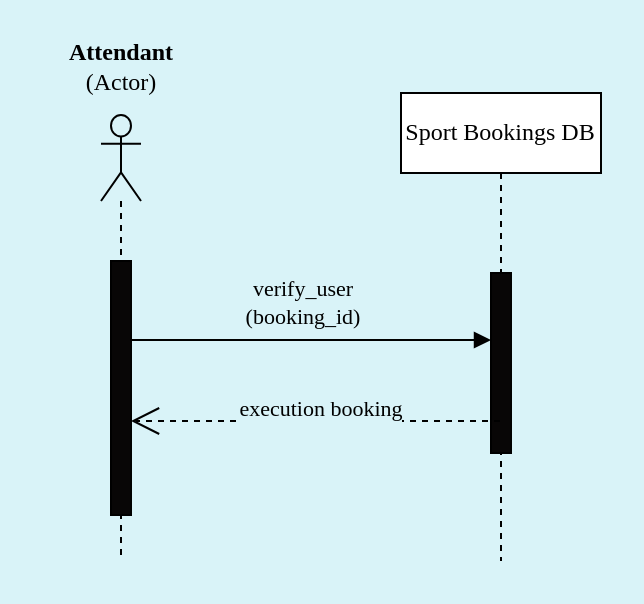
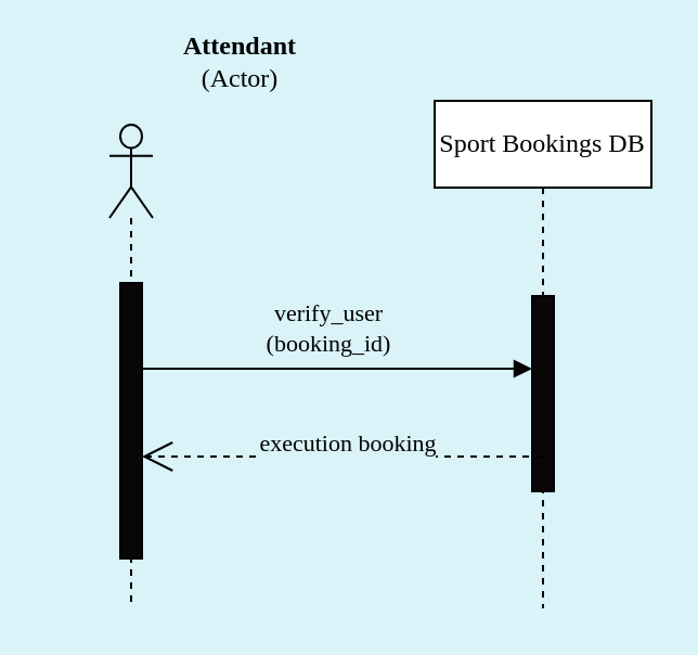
  <mxCell id="0" />
  <mxCell id="1" parent="0" />
  <mxCell id="2" value="" style="shape=umlLifeline;perimeter=lifelinePerimeter;whiteSpace=wrap;html=1;container=1;dropTarget=0;collapsible=0;recursiveResize=0;outlineConnect=0;portConstraint=eastwest;newEdgeStyle={&quot;curved&quot;:0,&quot;rounded&quot;:0};participant=umlActor;fillColor=none;size=43;" parent="1" vertex="1"><mxGeometry x="50" y="57" width="20" height="223" as="geometry" /></mxCell>
  <mxCell id="3" value="" style="html=1;points=[[0,0,0,0,5],[0,1,0,0,-5],[1,0,0,0,5],[1,1,0,0,-5]];perimeter=orthogonalPerimeter;outlineConnect=0;targetShapes=umlLifeline;portConstraint=eastwest;newEdgeStyle={&quot;curved&quot;:0,&quot;rounded&quot;:0};fillColor=#080606;strokeColor=#000000;" parent="2" vertex="1"><mxGeometry x="5" y="73" width="10" height="127" as="geometry" /></mxCell>
- <mxCell id="4" value="Attendant&lt;br&gt;&lt;span style=&quot;font-weight: normal;&quot;&gt;(Actor)&lt;/span&gt;" style="text;align=center;fontStyle=1;verticalAlign=middle;spacingLeft=3;spacingRight=3;strokeColor=none;rotatable=0;points=[[0,0.5],[1,0.5]];portConstraint=eastwest;html=1;fontFamily=Poppins;fontSource=https%3A%2F%2Ffonts.googleapis.com%2Fcss%3Ffamily%3DPoppins;" parent="1" vertex="1"><mxGeometry x="20" y="20" width="80" height="26" as="geometry" /></mxCell>
+ <mxCell id="4" value="Attendant&lt;br&gt;&lt;span style=&quot;font-weight: normal;&quot;&gt;(Actor)&lt;/span&gt;" style="text;align=center;fontStyle=1;verticalAlign=middle;spacingLeft=3;spacingRight=3;strokeColor=none;rotatable=0;points=[[0,0.5],[1,0.5]];portConstraint=eastwest;html=1;fontFamily=Poppins;fontSource=https%3A%2F%2Ffonts.googleapis.com%2Fcss%3Ffamily%3DPoppins;" parent="1" vertex="1"><mxGeometry x="70" y="15" width="80" height="26" as="geometry" /></mxCell>
  <mxCell id="5" value="" style="html=1;verticalAlign=bottom;endArrow=block;curved=0;rounded=0;" parent="1" target="8" edge="1"><mxGeometry x="-0.001" relative="1" as="geometry"><mxPoint x="65" y="169.5" as="sourcePoint" /><mxPoint x="305" y="169.5" as="targetPoint" /><mxPoint as="offset" /></mxGeometry></mxCell>
  <mxCell id="6" value="verify_user&lt;br&gt;(booking_id)" style="edgeLabel;html=1;align=center;verticalAlign=middle;resizable=0;points=[];fontFamily=Poppins;fontSource=https%3A%2F%2Ffonts.googleapis.com%2Fcss%3Ffamily%3DPoppins;labelBackgroundColor=#D9F3F8;" parent="5" vertex="1" connectable="0"><mxGeometry x="-0.037" y="-2" relative="1" as="geometry"><mxPoint x="-2" y="-21" as="offset" /></mxGeometry></mxCell>
  <mxCell id="7" value="&lt;font data-font-src=&quot;https://fonts.googleapis.com/css?family=Poppins&quot; face=&quot;Poppins&quot;&gt;Sport Bookings DB&lt;/font&gt;" style="shape=umlLifeline;perimeter=lifelinePerimeter;whiteSpace=wrap;html=1;container=1;dropTarget=0;collapsible=0;recursiveResize=0;outlineConnect=0;portConstraint=eastwest;newEdgeStyle={&quot;curved&quot;:0,&quot;rounded&quot;:0};" parent="1" vertex="1"><mxGeometry x="200" y="46" width="100" height="234" as="geometry" /></mxCell>
  <mxCell id="8" value="" style="html=1;points=[[0,0,0,0,5],[0,1,0,0,-5],[1,0,0,0,5],[1,1,0,0,-5]];perimeter=orthogonalPerimeter;outlineConnect=0;targetShapes=umlLifeline;portConstraint=eastwest;newEdgeStyle={&quot;curved&quot;:0,&quot;rounded&quot;:0};fillColor=#080606;strokeColor=#000000;" parent="7" vertex="1"><mxGeometry x="45" y="90" width="10" height="90" as="geometry" /></mxCell>
  <mxCell id="9" value="" style="endArrow=open;endSize=12;dashed=1;html=1;rounded=0;" parent="1" edge="1"><mxGeometry x="0.002" width="160" relative="1" as="geometry"><mxPoint x="249.5" y="210" as="sourcePoint" /><mxPoint x="65" y="210" as="targetPoint" /><mxPoint as="offset" /></mxGeometry></mxCell>
  <mxCell id="10" value="execution booking" style="edgeLabel;html=1;align=center;verticalAlign=middle;resizable=0;points=[];fontFamily=Poppins;fontSource=https%3A%2F%2Ffonts.googleapis.com%2Fcss%3Ffamily%3DPoppins;labelBackgroundColor=#D9F3F8;" parent="1" vertex="1" connectable="0"><mxGeometry x="159.997" y="203" as="geometry" /></mxCell>
